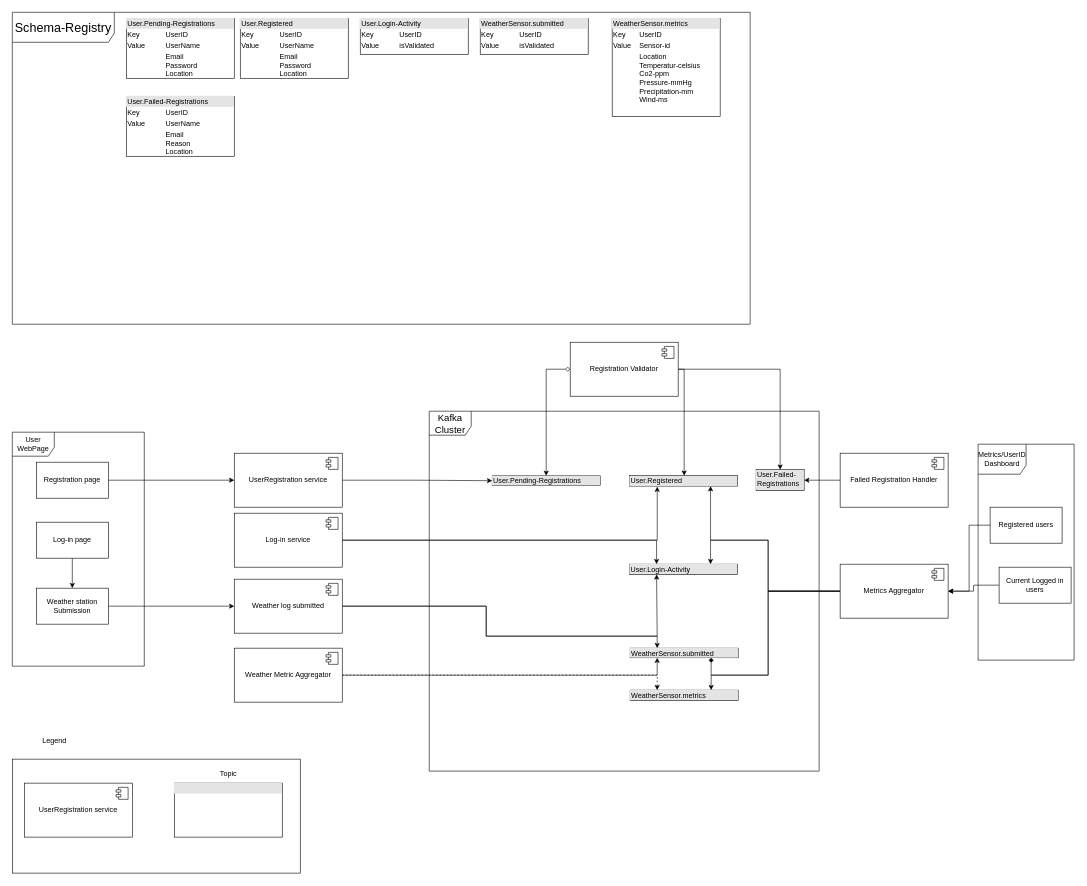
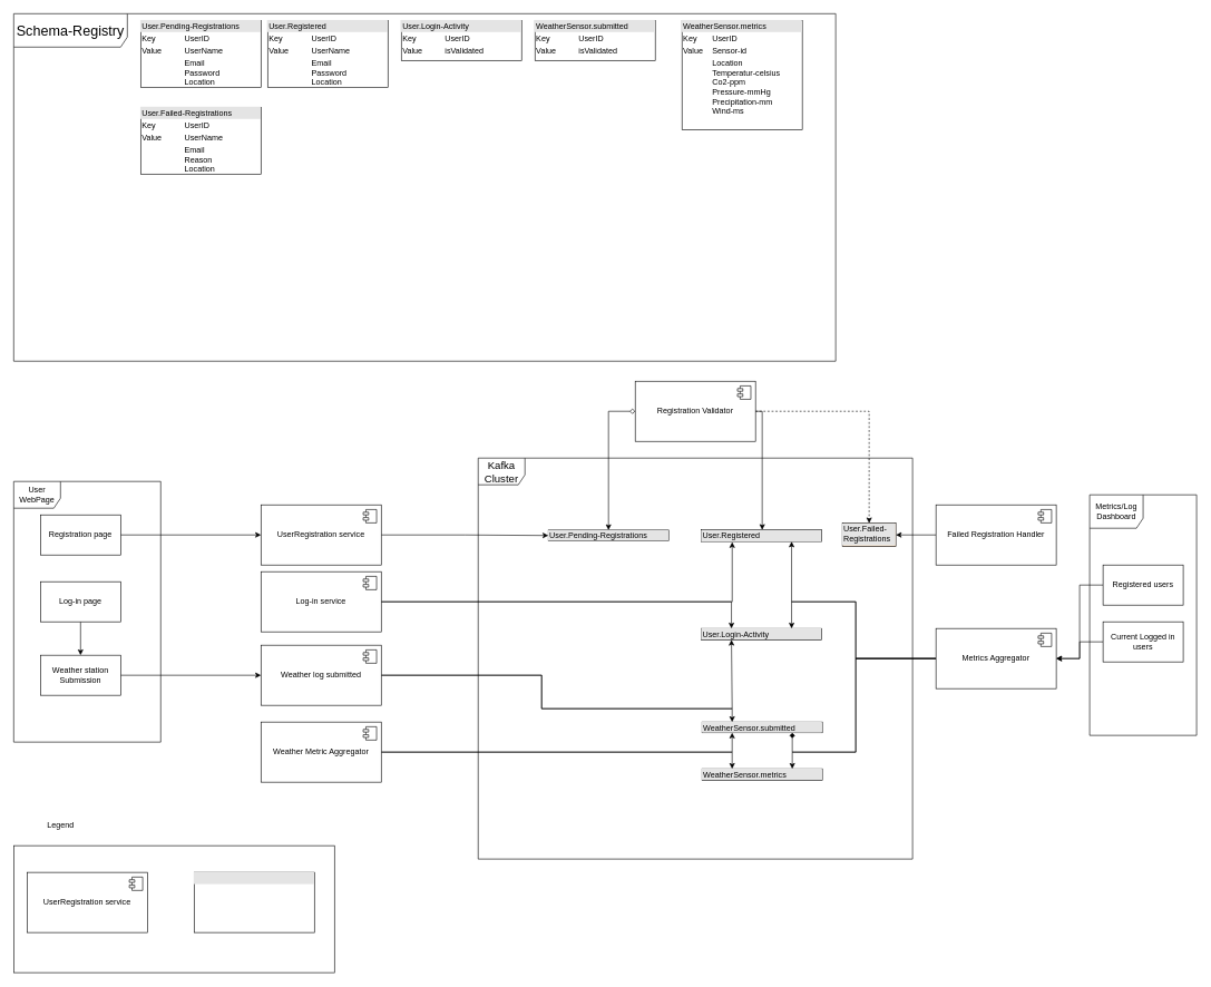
  <mxCell id="0" />
  <mxCell id="1" parent="0" />
  <mxCell id="2" value="&lt;font style=&quot;font-size: 16px;&quot;&gt;Kafka Cluster&lt;/font&gt;" style="shape=umlFrame;whiteSpace=wrap;html=1;pointerEvents=0;width=70;height=40;" parent="1" vertex="1"><mxGeometry x="715" y="685" width="650" height="600" as="geometry" /></mxCell>
  <mxCell id="3" value="" style="rounded=0;whiteSpace=wrap;html=1;" parent="1" vertex="1"><mxGeometry x="20" y="1265" width="480" height="190" as="geometry" /></mxCell>
  <mxCell id="4" style="edgeStyle=orthogonalEdgeStyle;rounded=0;orthogonalLoop=1;jettySize=auto;html=1;entryX=0;entryY=0.5;entryDx=0;entryDy=0;" parent="1" source="5" target="28" edge="1"><mxGeometry relative="1" as="geometry" /></mxCell>
  <mxCell id="5" value="UserRegistration service" style="html=1;dropTarget=0;whiteSpace=wrap;" parent="1" vertex="1"><mxGeometry x="390" y="755" width="180" height="90" as="geometry" /></mxCell>
  <mxCell id="6" value="" style="shape=module;jettyWidth=8;jettyHeight=4;" parent="5" vertex="1"><mxGeometry x="1" width="20" height="20" relative="1" as="geometry"><mxPoint x="-27" y="7" as="offset" /></mxGeometry></mxCell>
  <mxCell id="7" style="edgeStyle=orthogonalEdgeStyle;rounded=0;orthogonalLoop=1;jettySize=auto;html=1;entryX=0.256;entryY=1.046;entryDx=0;entryDy=0;entryPerimeter=0;" parent="1" source="9" target="29" edge="1"><mxGeometry relative="1" as="geometry"><Array as="points"><mxPoint x="1095" y="900" /></Array><mxPoint x="1095" y="850" as="targetPoint" /></mxGeometry></mxCell>
  <mxCell id="8" style="edgeStyle=orthogonalEdgeStyle;rounded=0;orthogonalLoop=1;jettySize=auto;html=1;entryX=0.25;entryY=0;entryDx=0;entryDy=0;" parent="1" source="9" target="34" edge="1"><mxGeometry relative="1" as="geometry" /></mxCell>
  <mxCell id="9" value="Log-in service" style="html=1;dropTarget=0;whiteSpace=wrap;" parent="1" vertex="1"><mxGeometry x="390" y="855" width="180" height="90" as="geometry" /></mxCell>
  <mxCell id="10" value="" style="shape=module;jettyWidth=8;jettyHeight=4;" parent="9" vertex="1"><mxGeometry x="1" width="20" height="20" relative="1" as="geometry"><mxPoint x="-27" y="7" as="offset" /></mxGeometry></mxCell>
  <mxCell id="11" value="User&lt;br&gt;WebPage" style="shape=umlFrame;whiteSpace=wrap;html=1;pointerEvents=0;width=70;height=40;" parent="1" vertex="1"><mxGeometry x="20" y="720" width="220" height="390" as="geometry" /></mxCell>
  <mxCell id="12" style="edgeStyle=orthogonalEdgeStyle;rounded=0;orthogonalLoop=1;jettySize=auto;html=1;" parent="1" source="13" target="5" edge="1"><mxGeometry relative="1" as="geometry" /></mxCell>
  <mxCell id="13" value="Registration page" style="rounded=0;whiteSpace=wrap;html=1;" parent="1" vertex="1"><mxGeometry x="60" y="770" width="120" height="60" as="geometry" /></mxCell>
- <mxCell id="14" value="Metrics/UserID&lt;br&gt;Dashboard" style="shape=umlFrame;whiteSpace=wrap;html=1;pointerEvents=0;width=80;height=50;" parent="1" vertex="1"><mxGeometry x="1630" y="740" width="160" height="360" as="geometry" /></mxCell>
+ <mxCell id="14" value="Metrics/Log&lt;br&gt;Dashboard" style="shape=umlFrame;whiteSpace=wrap;html=1;pointerEvents=0;width=80;height=50;" parent="1" vertex="1"><mxGeometry x="1630" y="740" width="160" height="360" as="geometry" /></mxCell>
  <mxCell id="15" style="edgeStyle=orthogonalEdgeStyle;rounded=0;orthogonalLoop=1;jettySize=auto;html=1;" parent="1" source="16" target="18" edge="1"><mxGeometry relative="1" as="geometry" /></mxCell>
  <mxCell id="16" value="Log-in page" style="rounded=0;whiteSpace=wrap;html=1;" parent="1" vertex="1"><mxGeometry x="60" y="870" width="120" height="60" as="geometry" /></mxCell>
  <mxCell id="17" style="edgeStyle=orthogonalEdgeStyle;rounded=0;orthogonalLoop=1;jettySize=auto;html=1;" parent="1" source="18" target="21" edge="1"><mxGeometry relative="1" as="geometry" /></mxCell>
  <mxCell id="18" value="Weather station Submission" style="rounded=0;whiteSpace=wrap;html=1;" parent="1" vertex="1"><mxGeometry x="60" y="980" width="120" height="60" as="geometry" /></mxCell>
  <mxCell id="19" style="edgeStyle=orthogonalEdgeStyle;rounded=0;orthogonalLoop=1;jettySize=auto;html=1;entryX=0.25;entryY=1;entryDx=0;entryDy=0;" parent="1" source="21" target="34" edge="1"><mxGeometry relative="1" as="geometry"><Array as="points"><mxPoint x="810" y="1010" /><mxPoint x="810" y="1060" /><mxPoint x="1095" y="1060" /></Array><mxPoint x="1100" y="980" as="targetPoint" /></mxGeometry></mxCell>
  <mxCell id="20" style="edgeStyle=orthogonalEdgeStyle;rounded=0;orthogonalLoop=1;jettySize=auto;html=1;entryX=0.25;entryY=0;entryDx=0;entryDy=0;" parent="1" source="21" target="35" edge="1"><mxGeometry relative="1" as="geometry"><Array as="points"><mxPoint x="810" y="1010" /><mxPoint x="810" y="1060" /><mxPoint x="1095" y="1060" /></Array></mxGeometry></mxCell>
  <mxCell id="21" value="Weather log submitted" style="html=1;dropTarget=0;whiteSpace=wrap;" parent="1" vertex="1"><mxGeometry x="390" y="965" width="180" height="90" as="geometry" /></mxCell>
  <mxCell id="22" value="" style="shape=module;jettyWidth=8;jettyHeight=4;" parent="21" vertex="1"><mxGeometry x="1" width="20" height="20" relative="1" as="geometry"><mxPoint x="-27" y="7" as="offset" /></mxGeometry></mxCell>
  <mxCell id="23" value="&lt;div style=&quot;box-sizing:border-box;width:100%;background:#e4e4e4;padding:2px;&quot;&gt;&lt;br&gt;&lt;/div&gt;" style="verticalAlign=top;align=left;overflow=fill;html=1;whiteSpace=wrap;" parent="1" vertex="1"><mxGeometry x="290" y="1305" width="180" height="90" as="geometry" /></mxCell>
  <mxCell id="24" value="UserRegistration service" style="html=1;dropTarget=0;whiteSpace=wrap;" parent="1" vertex="1"><mxGeometry x="40" y="1305" width="180" height="90" as="geometry" /></mxCell>
  <mxCell id="25" value="" style="shape=module;jettyWidth=8;jettyHeight=4;" parent="24" vertex="1"><mxGeometry x="1" width="20" height="20" relative="1" as="geometry"><mxPoint x="-27" y="7" as="offset" /></mxGeometry></mxCell>
- <mxCell id="26" value="Topic" style="text;html=1;align=center;verticalAlign=middle;resizable=0;points=[];autosize=1;strokeColor=none;fillColor=none;" parent="1" vertex="1"><mxGeometry x="355" y="1275" width="50" height="30" as="geometry" /></mxCell>
  <mxCell id="27" style="edgeStyle=orthogonalEdgeStyle;rounded=0;orthogonalLoop=1;jettySize=auto;html=1;entryX=0;entryY=0.5;entryDx=0;entryDy=0;endArrow=diamond;endFill=0;startArrow=classic;startFill=1;" parent="1" source="28" target="32" edge="1"><mxGeometry relative="1" as="geometry" /></mxCell>
  <mxCell id="28" value="&lt;div style=&quot;box-sizing:border-box;width:100%;background:#e4e4e4;padding:2px;&quot;&gt;User.Pending-Registrations&lt;/div&gt;" style="verticalAlign=top;align=left;overflow=fill;html=1;whiteSpace=wrap;" parent="1" vertex="1"><mxGeometry x="820" y="792.75" width="180" height="16.25" as="geometry" /></mxCell>
  <mxCell id="29" value="&lt;div style=&quot;box-sizing:border-box;width:100%;background:#e4e4e4;padding:2px;&quot;&gt;User.Registered&lt;/div&gt;" style="verticalAlign=top;align=left;overflow=fill;html=1;whiteSpace=wrap;" parent="1" vertex="1"><mxGeometry x="1049" y="792.5" width="180" height="17.5" as="geometry" /></mxCell>
  <mxCell id="30" style="edgeStyle=orthogonalEdgeStyle;rounded=0;orthogonalLoop=1;jettySize=auto;html=1;" parent="1" source="32" target="29" edge="1"><mxGeometry relative="1" as="geometry"><Array as="points"><mxPoint x="1140" y="615" /></Array></mxGeometry></mxCell>
- <mxCell id="31" style="edgeStyle=orthogonalEdgeStyle;rounded=0;orthogonalLoop=1;jettySize=auto;html=1;entryX=0.5;entryY=0;entryDx=0;entryDy=0;" parent="1" source="32" target="52" edge="1"><mxGeometry relative="1" as="geometry" /></mxCell>
+ <mxCell id="31" style="edgeStyle=orthogonalEdgeStyle;rounded=0;orthogonalLoop=1;jettySize=auto;html=1;entryX=0.5;entryY=0;entryDx=0;entryDy=0;dashed=1;" parent="1" source="32" target="52" edge="1"><mxGeometry relative="1" as="geometry" /></mxCell>
  <mxCell id="32" value="Registration Validator" style="html=1;dropTarget=0;whiteSpace=wrap;" parent="1" vertex="1"><mxGeometry x="950" y="570" width="180" height="90" as="geometry" /></mxCell>
  <mxCell id="33" value="" style="shape=module;jettyWidth=8;jettyHeight=4;" parent="32" vertex="1"><mxGeometry x="1" width="20" height="20" relative="1" as="geometry"><mxPoint x="-27" y="7" as="offset" /></mxGeometry></mxCell>
  <mxCell id="34" value="&lt;div style=&quot;box-sizing:border-box;width:100%;background:#e4e4e4;padding:2px;&quot;&gt;User.Login-Activity&lt;/div&gt;" style="verticalAlign=top;align=left;overflow=fill;html=1;whiteSpace=wrap;" parent="1" vertex="1"><mxGeometry x="1049" y="940" width="180" height="17" as="geometry" /></mxCell>
  <mxCell id="35" value="&lt;div style=&quot;box-sizing:border-box;width:100%;background:#e4e4e4;padding:2px;&quot;&gt;WeatherSensor.submitted&lt;/div&gt;" style="verticalAlign=top;align=left;overflow=fill;html=1;whiteSpace=wrap;" parent="1" vertex="1"><mxGeometry x="1050" y="1080" width="180" height="16" as="geometry" /></mxCell>
  <mxCell id="36" style="edgeStyle=orthogonalEdgeStyle;rounded=0;orthogonalLoop=1;jettySize=auto;html=1;entryX=0.75;entryY=1;entryDx=0;entryDy=0;" parent="1" source="40" target="29" edge="1"><mxGeometry relative="1" as="geometry"><Array as="points"><mxPoint x="1280" y="985" /><mxPoint x="1280" y="900" /><mxPoint x="1184" y="900" /></Array><mxPoint x="1185" y="810" as="targetPoint" /></mxGeometry></mxCell>
  <mxCell id="37" style="edgeStyle=orthogonalEdgeStyle;rounded=0;orthogonalLoop=1;jettySize=auto;html=1;entryX=0.75;entryY=0;entryDx=0;entryDy=0;" parent="1" source="40" target="51" edge="1"><mxGeometry relative="1" as="geometry"><Array as="points"><mxPoint x="1280" y="985" /><mxPoint x="1280" y="1125" /><mxPoint x="1185" y="1125" /></Array></mxGeometry></mxCell>
  <mxCell id="38" style="edgeStyle=orthogonalEdgeStyle;rounded=0;orthogonalLoop=1;jettySize=auto;html=1;entryX=0.75;entryY=1;entryDx=0;entryDy=0;endArrow=diamond;" parent="1" source="40" target="35" edge="1"><mxGeometry relative="1" as="geometry"><Array as="points"><mxPoint x="1280" y="985" /><mxPoint x="1280" y="1125" /><mxPoint x="1185" y="1125" /></Array></mxGeometry></mxCell>
  <mxCell id="39" style="edgeStyle=none;html=1;entryX=0.75;entryY=0;entryDx=0;entryDy=0;startArrow=none;startFill=0;endArrow=classic;endFill=1;rounded=0;" edge="1" parent="1" source="40" target="34"><mxGeometry relative="1" as="geometry"><Array as="points"><mxPoint x="1280" y="985" /><mxPoint x="1280" y="900" /><mxPoint x="1184" y="900" /></Array></mxGeometry></mxCell>
  <mxCell id="40" value="Metrics Aggregator" style="html=1;dropTarget=0;whiteSpace=wrap;" parent="1" vertex="1"><mxGeometry x="1400" y="940" width="180" height="90" as="geometry" /></mxCell>
  <mxCell id="41" value="" style="shape=module;jettyWidth=8;jettyHeight=4;" parent="40" vertex="1"><mxGeometry x="1" width="20" height="20" relative="1" as="geometry"><mxPoint x="-27" y="7" as="offset" /></mxGeometry></mxCell>
  <mxCell id="42" style="edgeStyle=orthogonalEdgeStyle;rounded=0;orthogonalLoop=1;jettySize=auto;html=1;entryX=1;entryY=0.5;entryDx=0;entryDy=0;" parent="1" source="43" target="40" edge="1"><mxGeometry relative="1" as="geometry" /></mxCell>
- <mxCell id="43" value="Current Logged in users" style="rounded=0;whiteSpace=wrap;html=1;" parent="1" vertex="1"><mxGeometry x="1665" y="945" width="120" height="60" as="geometry" /></mxCell>
+ <mxCell id="43" value="Current Logged in users" style="rounded=0;whiteSpace=wrap;html=1;" parent="1" vertex="1"><mxGeometry x="1650" y="930" width="120" height="60" as="geometry" /></mxCell>
  <mxCell id="44" style="edgeStyle=orthogonalEdgeStyle;rounded=0;orthogonalLoop=1;jettySize=auto;html=1;entryX=1;entryY=0.5;entryDx=0;entryDy=0;" parent="1" source="45" target="40" edge="1"><mxGeometry relative="1" as="geometry" /></mxCell>
  <mxCell id="45" value="Registered users" style="rounded=0;whiteSpace=wrap;html=1;" parent="1" vertex="1"><mxGeometry x="1650" y="845" width="120" height="60" as="geometry" /></mxCell>
  <mxCell id="46" value="Legend" style="text;html=1;align=center;verticalAlign=middle;resizable=0;points=[];autosize=1;strokeColor=none;fillColor=none;" parent="1" vertex="1"><mxGeometry x="60" y="1220" width="60" height="30" as="geometry" /></mxCell>
- <mxCell id="47" style="edgeStyle=orthogonalEdgeStyle;rounded=0;orthogonalLoop=1;jettySize=auto;html=1;entryX=0.25;entryY=0;entryDx=0;entryDy=0;dashed=1;" parent="1" source="49" target="51" edge="1"><mxGeometry relative="1" as="geometry" /></mxCell>
+ <mxCell id="47" style="edgeStyle=orthogonalEdgeStyle;rounded=0;orthogonalLoop=1;jettySize=auto;html=1;entryX=0.25;entryY=0;entryDx=0;entryDy=0;" parent="1" source="49" target="51" edge="1"><mxGeometry relative="1" as="geometry" /></mxCell>
  <mxCell id="48" style="edgeStyle=orthogonalEdgeStyle;rounded=0;orthogonalLoop=1;jettySize=auto;html=1;entryX=0.25;entryY=1;entryDx=0;entryDy=0;" parent="1" source="49" target="35" edge="1"><mxGeometry relative="1" as="geometry"><Array as="points"><mxPoint x="1095" y="1125" /></Array></mxGeometry></mxCell>
  <mxCell id="49" value="Weather Metric Aggregator" style="html=1;dropTarget=0;whiteSpace=wrap;" parent="1" vertex="1"><mxGeometry x="390" y="1080" width="180" height="90" as="geometry" /></mxCell>
  <mxCell id="50" value="" style="shape=module;jettyWidth=8;jettyHeight=4;" parent="49" vertex="1"><mxGeometry x="1" width="20" height="20" relative="1" as="geometry"><mxPoint x="-27" y="7" as="offset" /></mxGeometry></mxCell>
  <mxCell id="51" value="&lt;div style=&quot;box-sizing:border-box;width:100%;background:#e4e4e4;padding:2px;&quot;&gt;WeatherSensor.metrics&lt;/div&gt;" style="verticalAlign=top;align=left;overflow=fill;html=1;whiteSpace=wrap;" parent="1" vertex="1"><mxGeometry x="1050" y="1150" width="180" height="17" as="geometry" /></mxCell>
  <mxCell id="52" value="&lt;div style=&quot;box-sizing:border-box;width:100%;background:#e4e4e4;padding:2px;&quot;&gt;User.Failed-Registrations&lt;/div&gt;" style="verticalAlign=top;align=left;overflow=fill;html=1;whiteSpace=wrap;fillColor=#ffe6cc;" parent="1" vertex="1"><mxGeometry x="1260" y="782.5" width="80" height="35" as="geometry" /></mxCell>
  <mxCell id="53" style="edgeStyle=orthogonalEdgeStyle;rounded=0;orthogonalLoop=1;jettySize=auto;html=1;entryX=1;entryY=0.5;entryDx=0;entryDy=0;" parent="1" source="54" target="52" edge="1"><mxGeometry relative="1" as="geometry" /></mxCell>
  <mxCell id="54" value="Failed Registration Handler" style="html=1;dropTarget=0;whiteSpace=wrap;" parent="1" vertex="1"><mxGeometry x="1400" y="755" width="180" height="90" as="geometry" /></mxCell>
  <mxCell id="55" value="" style="shape=module;jettyWidth=8;jettyHeight=4;" parent="54" vertex="1"><mxGeometry x="1" width="20" height="20" relative="1" as="geometry"><mxPoint x="-27" y="7" as="offset" /></mxGeometry></mxCell>
  <mxCell id="56" value="&lt;div style=&quot;box-sizing:border-box;width:100%;background:#e4e4e4;padding:2px;&quot;&gt;User.Pending-Registrations&lt;/div&gt;&lt;table style=&quot;width:100%;font-size:1em;&quot; cellpadding=&quot;2&quot; cellspacing=&quot;0&quot;&gt;&lt;tbody&gt;&lt;tr&gt;&lt;td&gt;Key&lt;/td&gt;&lt;td&gt;UserID&lt;/td&gt;&lt;/tr&gt;&lt;tr&gt;&lt;td&gt;Value&lt;/td&gt;&lt;td&gt;UserName&lt;/td&gt;&lt;/tr&gt;&lt;tr&gt;&lt;td&gt;&lt;/td&gt;&lt;td&gt;Email&lt;br&gt;Password&lt;br&gt;Location&lt;/td&gt;&lt;/tr&gt;&lt;/tbody&gt;&lt;/table&gt;" style="verticalAlign=top;align=left;overflow=fill;html=1;whiteSpace=wrap;" parent="1" vertex="1"><mxGeometry x="210" y="30" width="180" height="100" as="geometry" /></mxCell>
  <mxCell id="57" value="&lt;div style=&quot;box-sizing:border-box;width:100%;background:#e4e4e4;padding:2px;&quot;&gt;User.Registered&lt;/div&gt;&lt;table style=&quot;width:100%;font-size:1em;&quot; cellpadding=&quot;2&quot; cellspacing=&quot;0&quot;&gt;&lt;tbody&gt;&lt;tr&gt;&lt;td&gt;Key&lt;/td&gt;&lt;td&gt;UserID&lt;/td&gt;&lt;/tr&gt;&lt;tr&gt;&lt;td&gt;Value&lt;/td&gt;&lt;td&gt;UserName&lt;/td&gt;&lt;/tr&gt;&lt;tr&gt;&lt;td&gt;&lt;/td&gt;&lt;td&gt;Email&lt;br&gt;Password&lt;br&gt;Location&lt;/td&gt;&lt;/tr&gt;&lt;/tbody&gt;&lt;/table&gt;" style="verticalAlign=top;align=left;overflow=fill;html=1;whiteSpace=wrap;strokeColor=default;" parent="1" vertex="1"><mxGeometry x="400" y="30" width="180" height="100" as="geometry" /></mxCell>
  <mxCell id="58" value="&lt;div style=&quot;box-sizing:border-box;width:100%;background:#e4e4e4;padding:2px;&quot;&gt;User.Login-Activity&lt;/div&gt;&lt;table style=&quot;width:100%;font-size:1em;&quot; cellpadding=&quot;2&quot; cellspacing=&quot;0&quot;&gt;&lt;tbody&gt;&lt;tr&gt;&lt;td&gt;Key&lt;/td&gt;&lt;td&gt;UserID&lt;/td&gt;&lt;/tr&gt;&lt;tr&gt;&lt;td&gt;Value&lt;/td&gt;&lt;td&gt;isValidated&lt;/td&gt;&lt;/tr&gt;&lt;tr&gt;&lt;td&gt;&lt;/td&gt;&lt;td&gt;&lt;br&gt;&lt;/td&gt;&lt;/tr&gt;&lt;/tbody&gt;&lt;/table&gt;" style="verticalAlign=top;align=left;overflow=fill;html=1;whiteSpace=wrap;" parent="1" vertex="1"><mxGeometry x="600" y="30" width="180" height="60" as="geometry" /></mxCell>
  <mxCell id="59" value="&lt;div style=&quot;box-sizing:border-box;width:100%;background:#e4e4e4;padding:2px;&quot;&gt;WeatherSensor.submitted&lt;/div&gt;&lt;table style=&quot;width:100%;font-size:1em;&quot; cellpadding=&quot;2&quot; cellspacing=&quot;0&quot;&gt;&lt;tbody&gt;&lt;tr&gt;&lt;td&gt;Key&lt;/td&gt;&lt;td&gt;UserID&lt;/td&gt;&lt;/tr&gt;&lt;tr&gt;&lt;td&gt;Value&lt;/td&gt;&lt;td&gt;isValidated&lt;/td&gt;&lt;/tr&gt;&lt;tr&gt;&lt;td&gt;&lt;/td&gt;&lt;td&gt;&lt;br&gt;&lt;/td&gt;&lt;/tr&gt;&lt;/tbody&gt;&lt;/table&gt;" style="verticalAlign=top;align=left;overflow=fill;html=1;whiteSpace=wrap;" parent="1" vertex="1"><mxGeometry x="800" y="30" width="180" height="60" as="geometry" /></mxCell>
  <mxCell id="60" value="&lt;div style=&quot;box-sizing:border-box;width:100%;background:#e4e4e4;padding:2px;&quot;&gt;WeatherSensor.metrics&lt;/div&gt;&lt;table style=&quot;width:100%;font-size:1em;&quot; cellpadding=&quot;2&quot; cellspacing=&quot;0&quot;&gt;&lt;tbody&gt;&lt;tr&gt;&lt;td&gt;Key&lt;/td&gt;&lt;td&gt;UserID&lt;/td&gt;&lt;/tr&gt;&lt;tr&gt;&lt;td&gt;Value&lt;/td&gt;&lt;td&gt;Sensor-id&lt;br&gt;&lt;/td&gt;&lt;/tr&gt;&lt;tr&gt;&lt;td&gt;&lt;br&gt;&lt;/td&gt;&lt;td&gt;Location&lt;br&gt;Temperatur-celsius&lt;br&gt;Co2-ppm&lt;br&gt;Pressure-mmHg&lt;br&gt;Precipitation-mm&lt;br&gt;Wind-ms&lt;br&gt;&lt;br&gt;&lt;/td&gt;&lt;/tr&gt;&lt;/tbody&gt;&lt;/table&gt;" style="verticalAlign=top;align=left;overflow=fill;html=1;whiteSpace=wrap;" parent="1" vertex="1"><mxGeometry x="1020" y="30" width="180" height="163.5" as="geometry" /></mxCell>
  <mxCell id="61" value="&lt;div style=&quot;box-sizing:border-box;width:100%;background:#e4e4e4;padding:2px;&quot;&gt;User.Failed-Registrations&lt;/div&gt;&lt;table style=&quot;width:100%;font-size:1em;&quot; cellpadding=&quot;2&quot; cellspacing=&quot;0&quot;&gt;&lt;tbody&gt;&lt;tr&gt;&lt;td&gt;Key&lt;/td&gt;&lt;td&gt;UserID&lt;/td&gt;&lt;/tr&gt;&lt;tr&gt;&lt;td&gt;Value&lt;/td&gt;&lt;td&gt;UserName&lt;/td&gt;&lt;/tr&gt;&lt;tr&gt;&lt;td&gt;&lt;/td&gt;&lt;td&gt;Email&lt;br&gt;Reason&lt;br&gt;Location&lt;/td&gt;&lt;/tr&gt;&lt;/tbody&gt;&lt;/table&gt;" style="verticalAlign=top;align=left;overflow=fill;html=1;whiteSpace=wrap;" parent="1" vertex="1"><mxGeometry x="210" y="160" width="180" height="100" as="geometry" /></mxCell>
  <mxCell id="62" value="&lt;font style=&quot;font-size: 21px;&quot;&gt;Schema-Registry&lt;/font&gt;" style="shape=umlFrame;whiteSpace=wrap;html=1;pointerEvents=0;width=170;height=50;" parent="1" vertex="1"><mxGeometry x="20" y="20" width="1230" height="520" as="geometry" /></mxCell>
